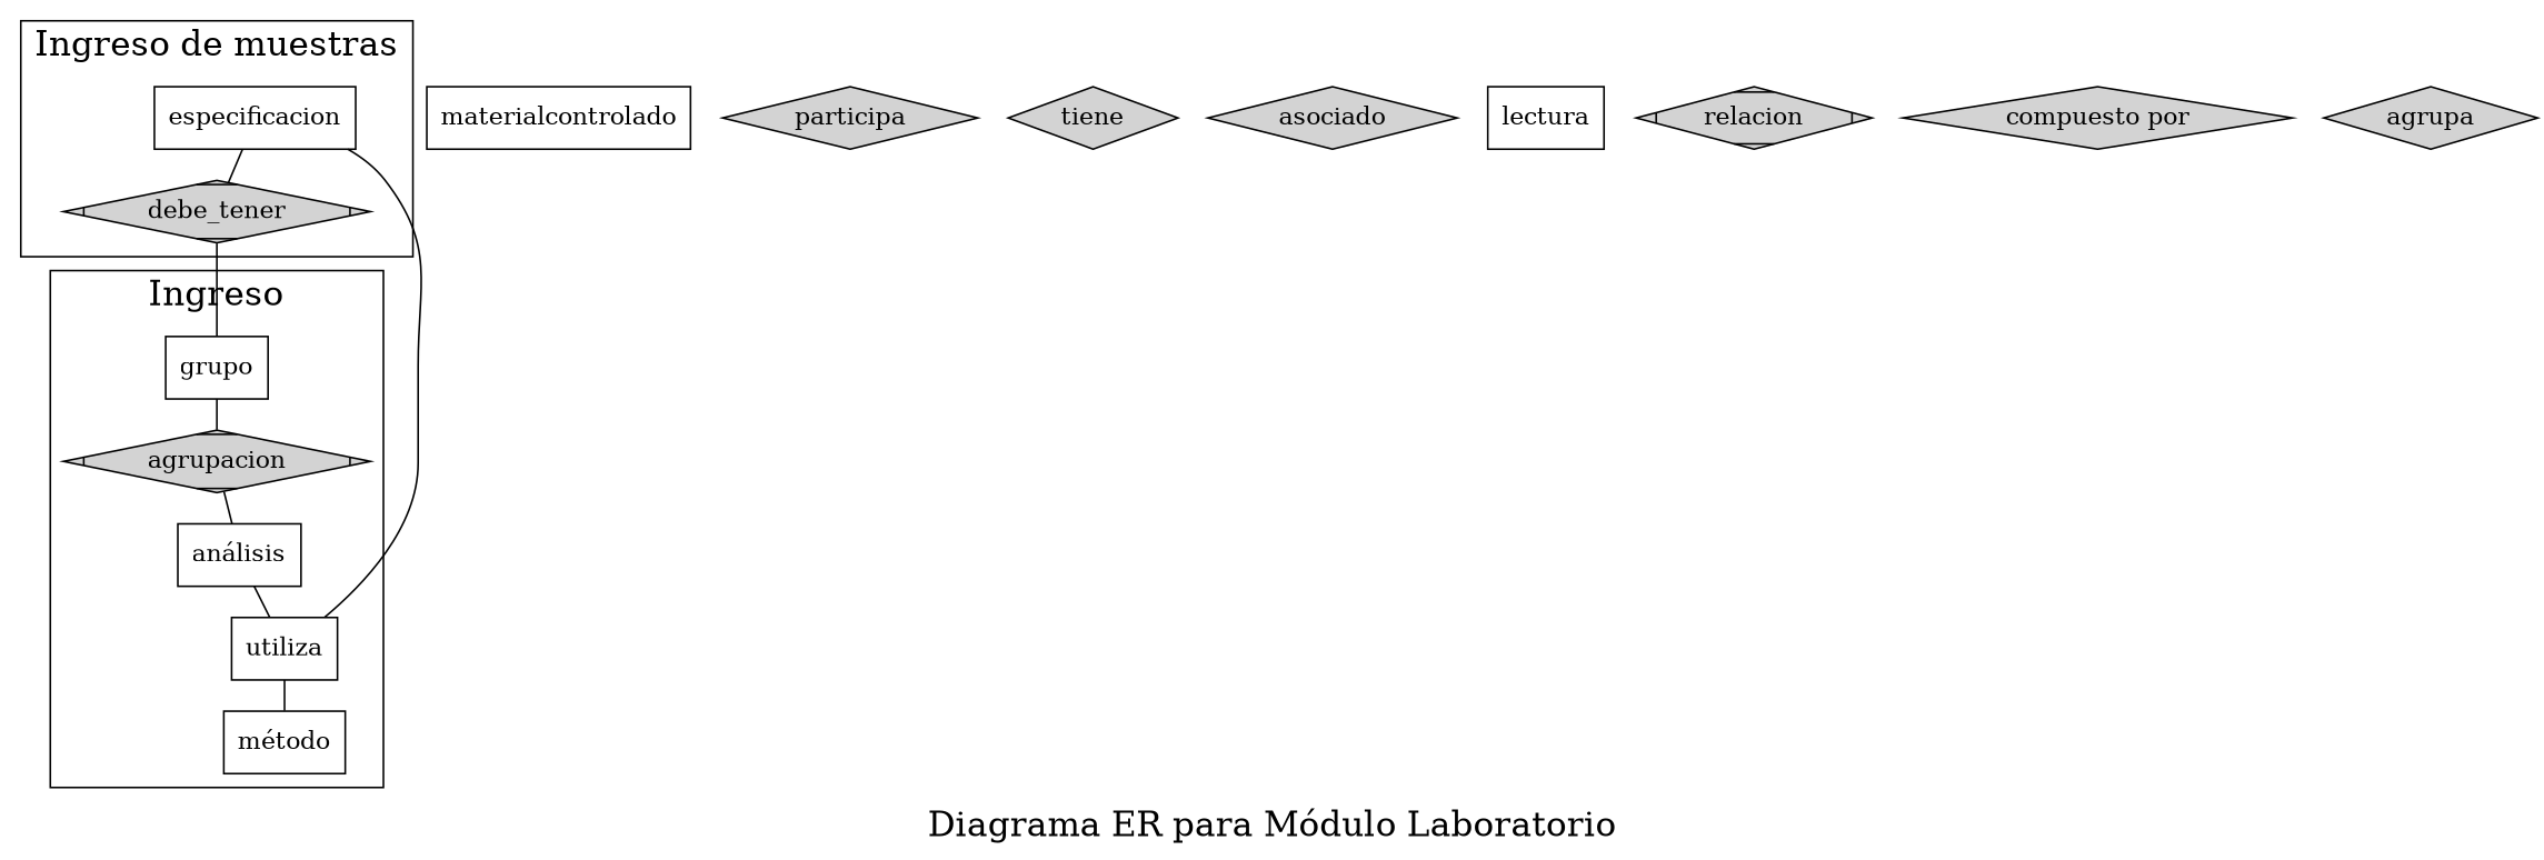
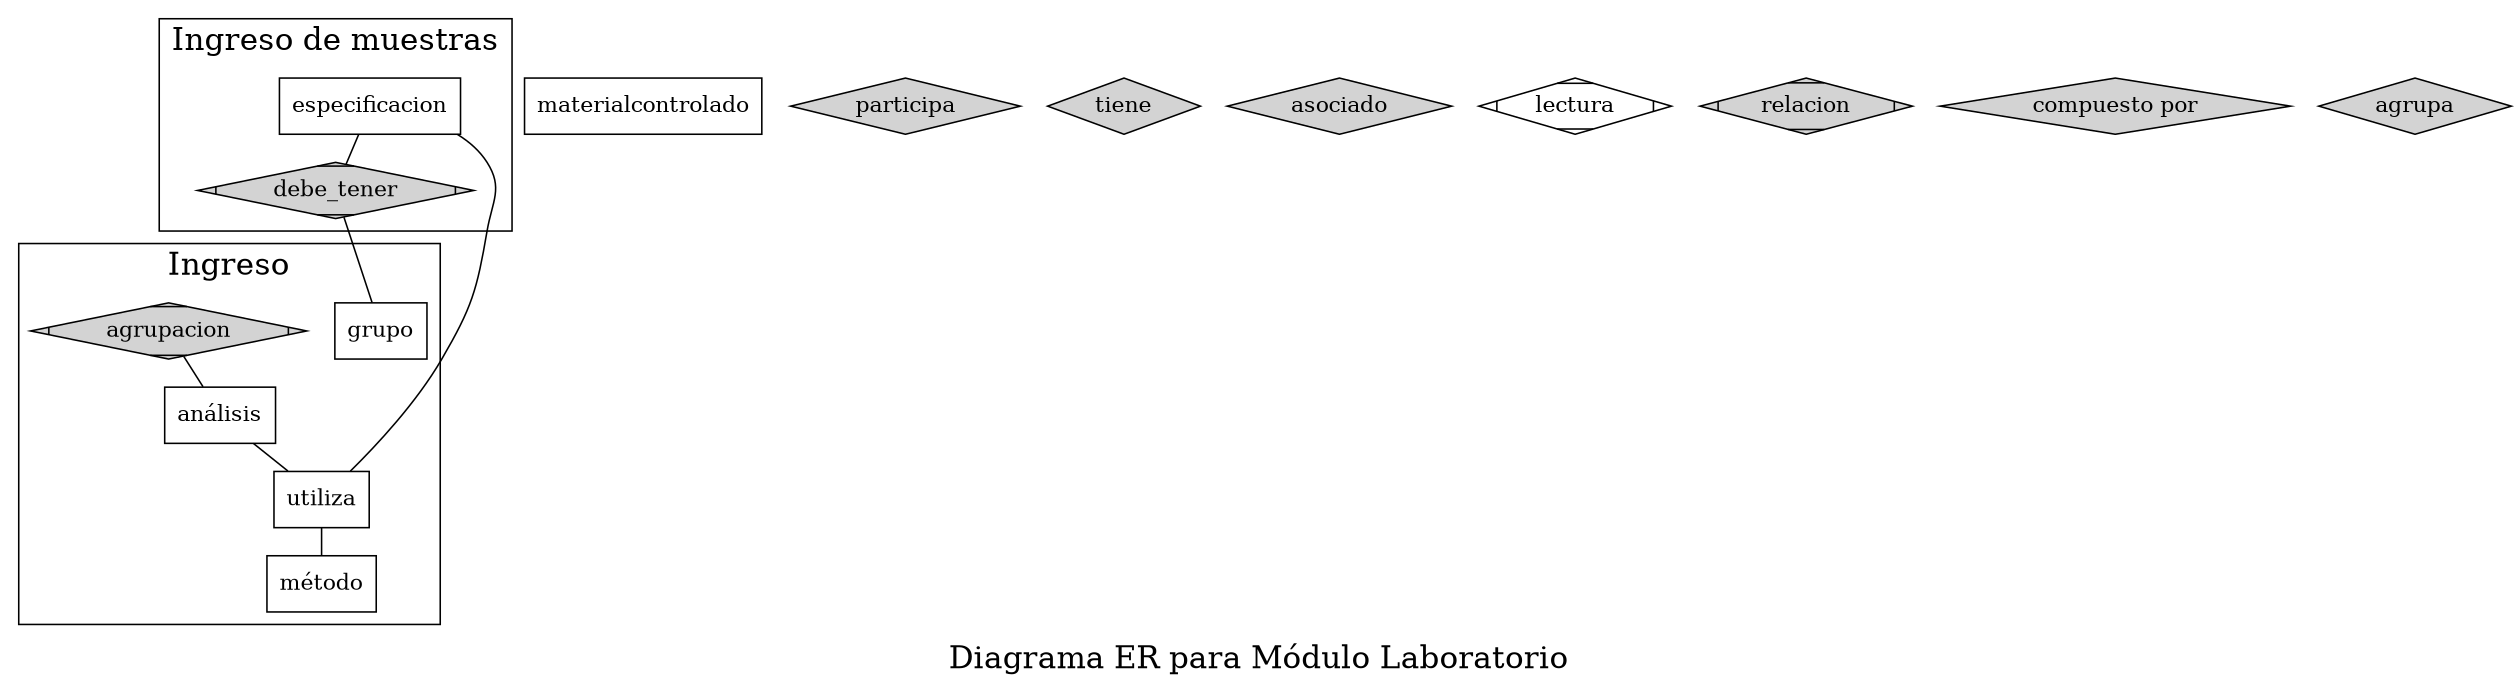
  graph {
    fontsize=20
    label="Diagrama ER para Módulo Laboratorio"
    node [shape=box style=filled]
    especificacion [style=""]
    materialcontrolado [style=""]
    grupo [style=""]
    "análisis" [style=""]
    "método" [style=""]
    participa [shape=diamond width=0.4]
    tiene [shape=diamond width=0.4]
    asociado [shape=diamond width=0.4]
    debe_tener [shape=Mdiamond]
    agrupacion [shape=Mdiamond]
    utiliza [style=""]
-   lectura [style=""]
+   lectura [shape=Mdiamond style=""]
    relacion [shape=Mdiamond]
    n14 [label="compuesto por" shape=diamond width=0.4]
    agrupa [shape=diamond width=0.4]
    subgraph sub_1 {
      ranksep=5
      root=especificacion
      especificacion
      materialcontrolado
      grupo
      "análisis"
      "método"
      participa
      tiene
      asociado
      debe_tener
      agrupacion
      utiliza
      lectura
      relacion
      n14
      agrupa
    }
    subgraph cluster_2 {
      label=Ingreso
      grupo
      "análisis"
      "método"
      agrupacion
      utiliza
    }
    subgraph cluster_3 {
      label="Ingreso de muestras"
      especificacion
      debe_tener
    }
    subgraph cluster_4 {
      label="Recolección de resultados"
    }
    especificacion -- debe_tener
    especificacion -- utiliza
-   grupo -- agrupacion
    "análisis" -- utiliza
    debe_tener -- grupo
    agrupacion -- "análisis"
    utiliza -- "método"
  }
